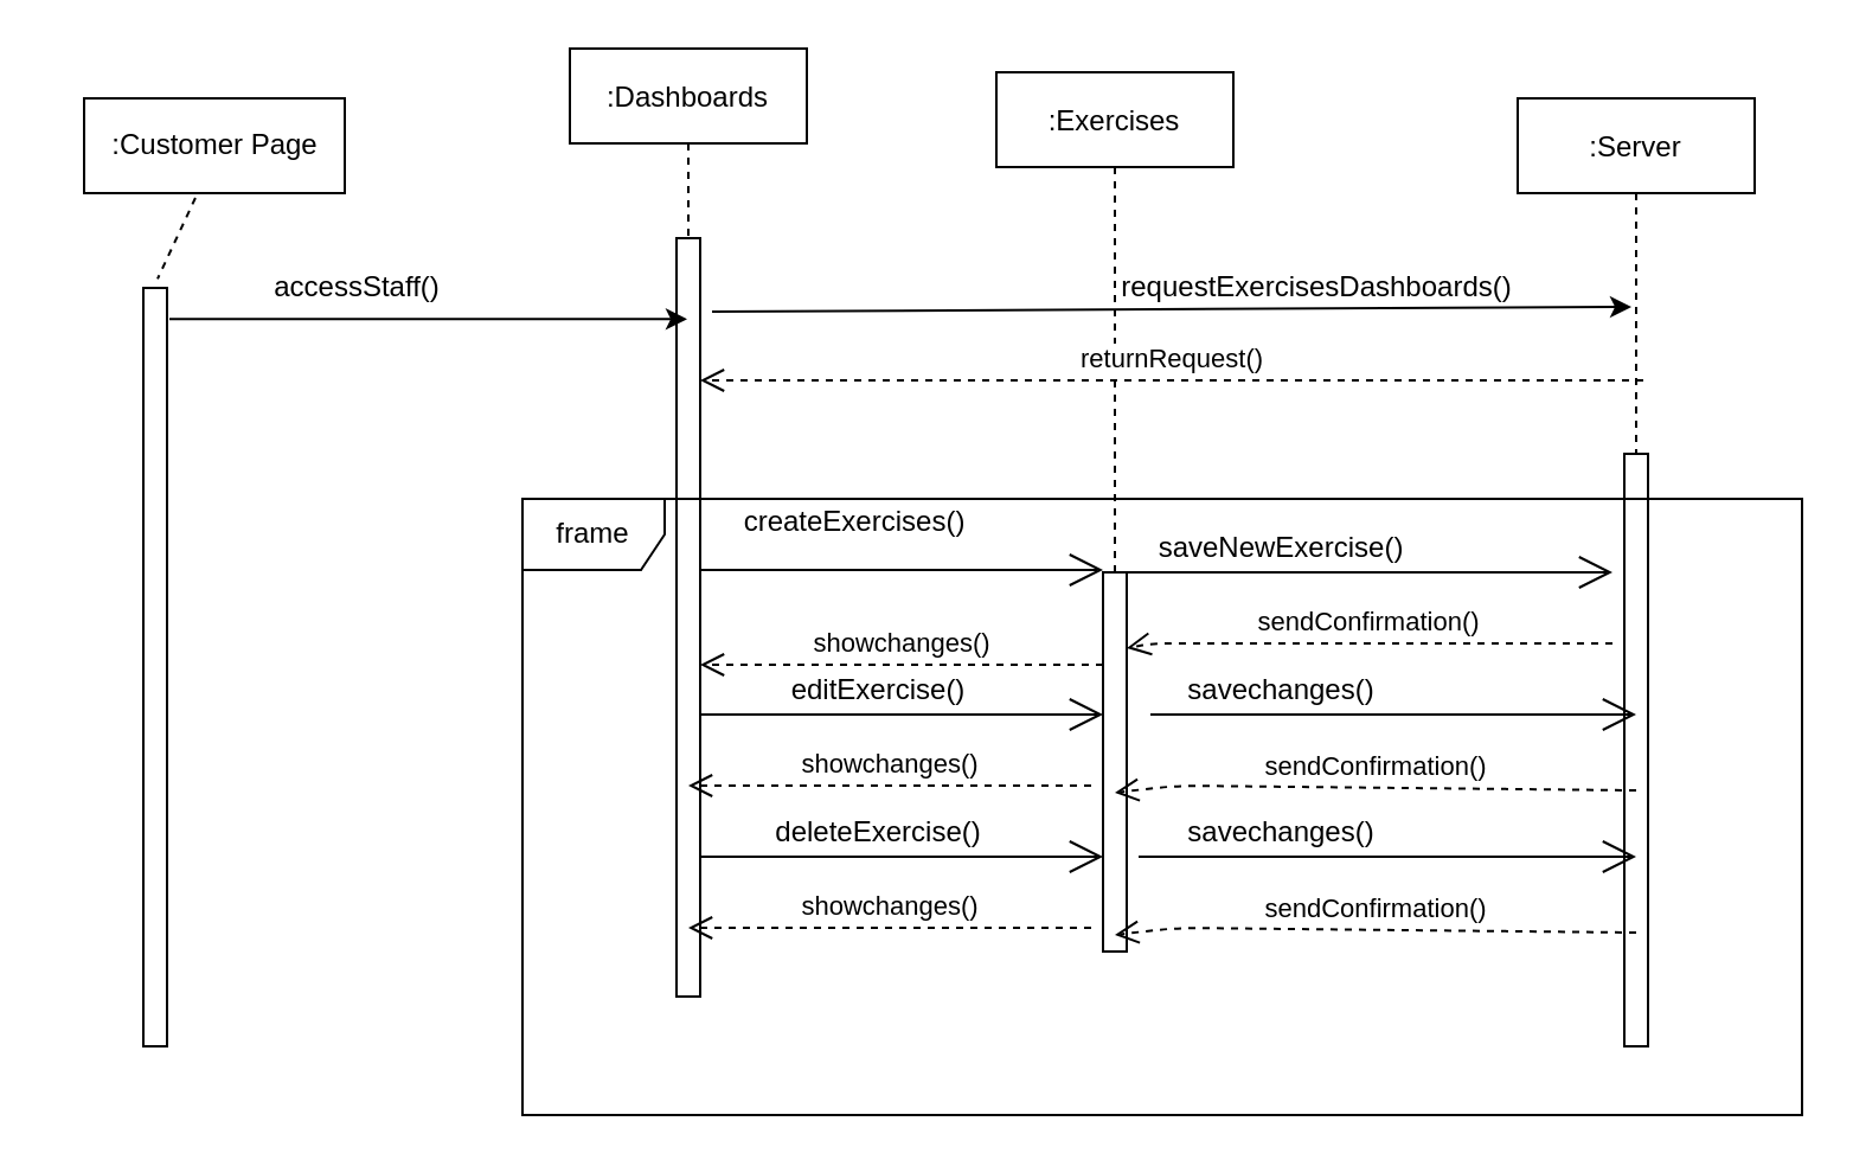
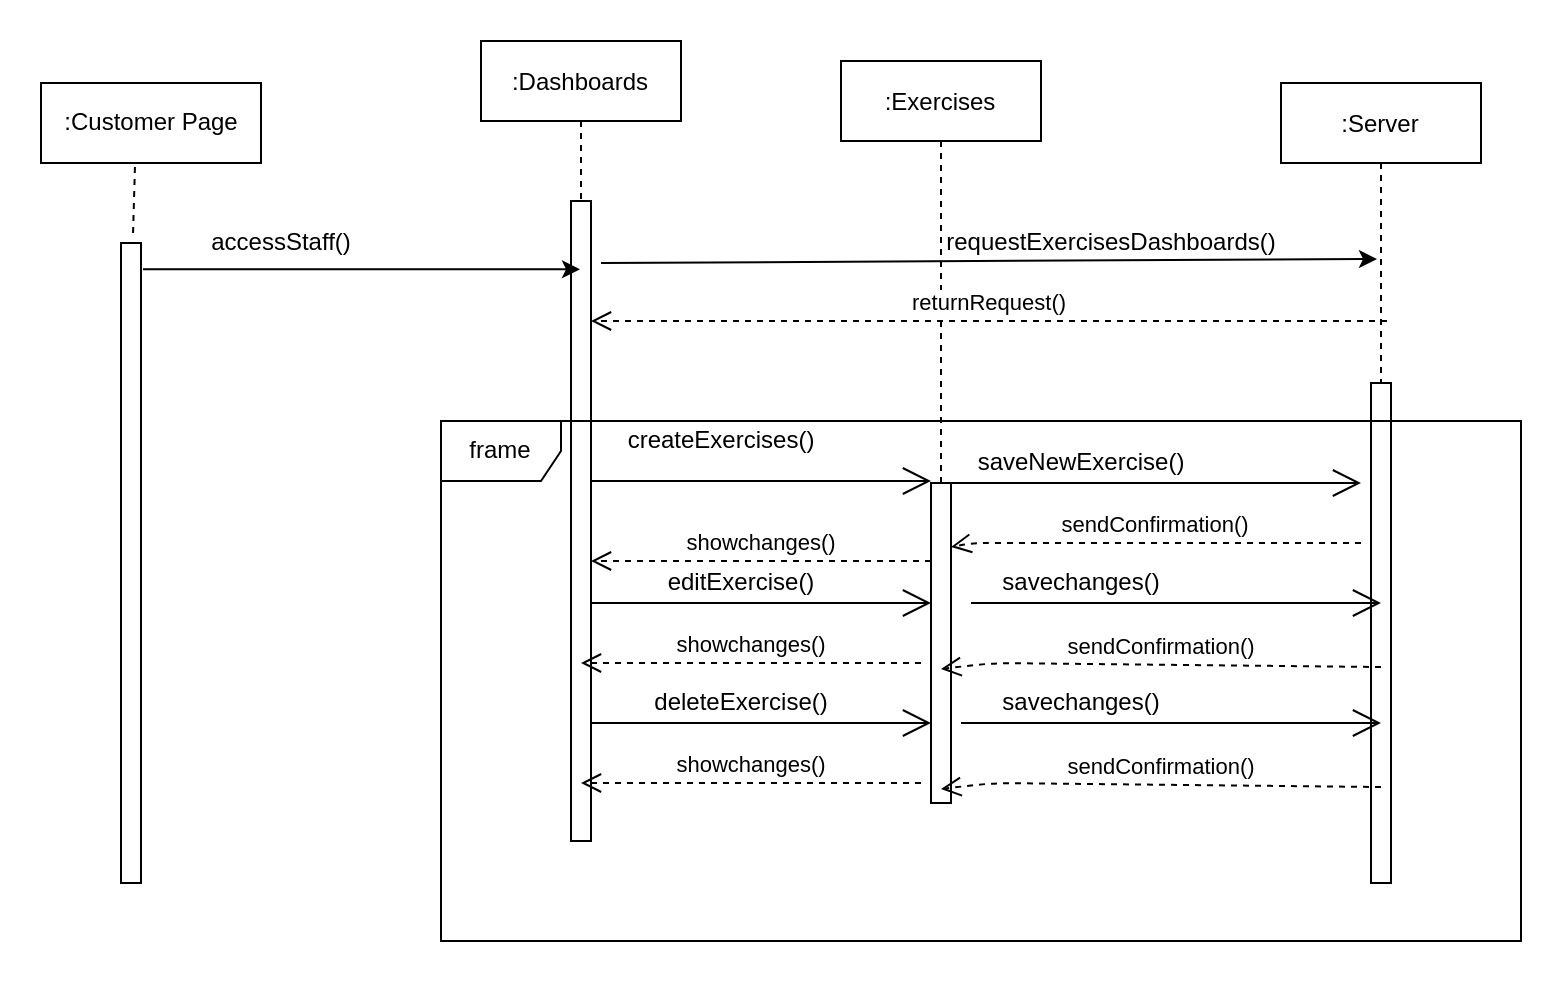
  <mxCell id="0" />
  <mxCell id="1" parent="0" />
  <mxCell id="2" value="" style="html=1;points=[];perimeter=orthogonalPerimeter;" vertex="1" parent="1"><mxGeometry x="60" y="121" width="10" height="320" as="geometry" /></mxCell>
  <mxCell id="3" value=":Dashboards" style="shape=umlLifeline;perimeter=lifelinePerimeter;container=1;collapsible=0;recursiveResize=0;rounded=0;shadow=0;strokeWidth=1;" vertex="1" parent="1"><mxGeometry x="240" y="20" width="100" height="400" as="geometry" /></mxCell>
  <mxCell id="4" value="" style="points=[];perimeter=orthogonalPerimeter;rounded=0;shadow=0;strokeWidth=1;" vertex="1" parent="3"><mxGeometry x="45" y="80" width="10" height="320" as="geometry" /></mxCell>
  <mxCell id="5" value=":Server" style="shape=umlLifeline;perimeter=lifelinePerimeter;container=1;collapsible=0;recursiveResize=0;rounded=0;shadow=0;strokeWidth=1;" vertex="1" parent="1"><mxGeometry x="640" y="41" width="100" height="400" as="geometry" /></mxCell>
  <mxCell id="6" value="" style="points=[];perimeter=orthogonalPerimeter;rounded=0;shadow=0;strokeWidth=1;" vertex="1" parent="5"><mxGeometry x="45" y="150" width="10" height="250" as="geometry" /></mxCell>
- <mxCell id="7" value=":Customer Page" style="html=1;" vertex="1" parent="1"><mxGeometry x="35" y="41" width="110" height="40" as="geometry" /></mxCell>
+ <mxCell id="7" value=":Customer Page" style="html=1;" vertex="1" parent="1"><mxGeometry x="20" y="41" width="110" height="40" as="geometry" /></mxCell>
  <mxCell id="8" value="" style="endArrow=none;dashed=1;html=1;exitX=0.427;exitY=1.05;exitDx=0;exitDy=0;exitPerimeter=0;entryX=0.6;entryY=-0.012;entryDx=0;entryDy=0;entryPerimeter=0;" edge="1" parent="1" source="7" target="2"><mxGeometry width="50" height="50" relative="1" as="geometry"><mxPoint x="380" y="221" as="sourcePoint" /><mxPoint x="430" y="171" as="targetPoint" /></mxGeometry></mxCell>
  <mxCell id="9" value=":Exercises" style="shape=umlLifeline;perimeter=lifelinePerimeter;container=1;collapsible=0;recursiveResize=0;rounded=0;shadow=0;strokeWidth=1;" vertex="1" parent="1"><mxGeometry x="420" y="30" width="100" height="360" as="geometry" /></mxCell>
  <mxCell id="10" value="" style="endArrow=classic;html=1;exitX=1.1;exitY=0.041;exitDx=0;exitDy=0;exitPerimeter=0;" edge="1" parent="1" source="2" target="3"><mxGeometry width="50" height="50" relative="1" as="geometry"><mxPoint x="280" y="271" as="sourcePoint" /><mxPoint x="330" y="221" as="targetPoint" /></mxGeometry></mxCell>
- <mxCell id="11" value="accessStaff()" style="text;html=1;align=center;verticalAlign=middle;resizable=0;points=[];autosize=1;strokeColor=none;" vertex="1" parent="1"><mxGeometry x="105" y="111" width="90" height="20" as="geometry" /></mxCell>
+ <mxCell id="11" value="accessStaff()" style="text;html=1;align=center;verticalAlign=middle;resizable=0;points=[];autosize=1;strokeColor=none;" vertex="1" parent="1"><mxGeometry x="95" y="111" width="90" height="20" as="geometry" /></mxCell>
  <mxCell id="12" value="" style="endArrow=classic;html=1;entryX=0.48;entryY=0.22;entryDx=0;entryDy=0;entryPerimeter=0;" edge="1" parent="1" target="5"><mxGeometry width="50" height="50" relative="1" as="geometry"><mxPoint x="300" y="131" as="sourcePoint" /><mxPoint x="640" y="141" as="targetPoint" /></mxGeometry></mxCell>
  <mxCell id="13" value="requestExercisesDashboards()" style="text;html=1;align=center;verticalAlign=middle;resizable=0;points=[];autosize=1;strokeColor=none;" vertex="1" parent="1"><mxGeometry x="465" y="111" width="180" height="20" as="geometry" /></mxCell>
  <mxCell id="14" value="" style="endArrow=open;endFill=1;endSize=12;html=1;" edge="1" parent="1"><mxGeometry width="160" relative="1" as="geometry"><mxPoint x="295" y="240" as="sourcePoint" /><mxPoint x="465" y="240" as="targetPoint" /></mxGeometry></mxCell>
  <mxCell id="15" value="" style="html=1;points=[];perimeter=orthogonalPerimeter;" vertex="1" parent="1"><mxGeometry x="465" y="241" width="10" height="160" as="geometry" /></mxCell>
  <mxCell id="16" value="createExercises()" style="text;html=1;align=center;verticalAlign=middle;resizable=0;points=[];autosize=1;strokeColor=none;" vertex="1" parent="1"><mxGeometry x="305" y="210" width="110" height="20" as="geometry" /></mxCell>
  <mxCell id="17" value="" style="endArrow=open;endFill=1;endSize=12;html=1;" edge="1" parent="1" source="15"><mxGeometry width="160" relative="1" as="geometry"><mxPoint x="510" y="241" as="sourcePoint" /><mxPoint x="680" y="241" as="targetPoint" /><Array as="points"><mxPoint x="610" y="241" /><mxPoint x="640" y="241" /></Array></mxGeometry></mxCell>
  <mxCell id="18" value="saveNewExercise()" style="text;html=1;align=center;verticalAlign=middle;resizable=0;points=[];autosize=1;strokeColor=none;" vertex="1" parent="1"><mxGeometry x="480" y="221" width="120" height="20" as="geometry" /></mxCell>
  <mxCell id="19" value="sendConfirmation()" style="html=1;verticalAlign=bottom;endArrow=open;dashed=1;endSize=8;" edge="1" parent="1"><mxGeometry relative="1" as="geometry"><mxPoint x="680" y="271" as="sourcePoint" /><mxPoint x="475" y="272.96" as="targetPoint" /><Array as="points"><mxPoint x="486" y="271" /></Array></mxGeometry></mxCell>
  <mxCell id="20" value="editExercise()" style="text;html=1;align=center;verticalAlign=middle;resizable=0;points=[];autosize=1;strokeColor=none;" vertex="1" parent="1"><mxGeometry x="325" y="281" width="90" height="20" as="geometry" /></mxCell>
  <mxCell id="21" value="" style="endArrow=open;endFill=1;endSize=12;html=1;" edge="1" parent="1"><mxGeometry width="160" relative="1" as="geometry"><mxPoint x="485" y="301" as="sourcePoint" /><mxPoint x="690" y="301" as="targetPoint" /><Array as="points"><mxPoint x="650" y="301" /></Array></mxGeometry></mxCell>
  <mxCell id="22" value="savechanges()" style="text;html=1;align=center;verticalAlign=middle;resizable=0;points=[];autosize=1;strokeColor=none;" vertex="1" parent="1"><mxGeometry x="495" y="281" width="90" height="20" as="geometry" /></mxCell>
  <mxCell id="23" value="sendConfirmation()" style="html=1;verticalAlign=bottom;endArrow=open;dashed=1;endSize=8;entryX=0.5;entryY=0.581;entryDx=0;entryDy=0;entryPerimeter=0;" edge="1" parent="1" target="15"><mxGeometry relative="1" as="geometry"><mxPoint x="690" y="333" as="sourcePoint" /><mxPoint x="480" y="334" as="targetPoint" /><Array as="points"><mxPoint x="496" y="331" /></Array></mxGeometry></mxCell>
  <mxCell id="24" value="" style="endArrow=open;endFill=1;endSize=12;html=1;" edge="1" parent="1"><mxGeometry width="160" relative="1" as="geometry"><mxPoint x="295" y="301" as="sourcePoint" /><mxPoint x="465" y="301" as="targetPoint" /></mxGeometry></mxCell>
  <mxCell id="25" value="showchanges()" style="html=1;verticalAlign=bottom;endArrow=open;dashed=1;endSize=8;" edge="1" parent="1"><mxGeometry relative="1" as="geometry"><mxPoint x="460" y="331" as="sourcePoint" /><mxPoint x="290" y="331" as="targetPoint" /><Array as="points"><mxPoint x="317" y="331" /></Array></mxGeometry></mxCell>
  <mxCell id="26" value="deleteExercise()" style="text;html=1;align=center;verticalAlign=middle;resizable=0;points=[];autosize=1;strokeColor=none;" vertex="1" parent="1"><mxGeometry x="320" y="341" width="100" height="20" as="geometry" /></mxCell>
  <mxCell id="27" value="" style="endArrow=open;endFill=1;endSize=12;html=1;" edge="1" parent="1"><mxGeometry width="160" relative="1" as="geometry"><mxPoint x="480" y="361" as="sourcePoint" /><mxPoint x="690" y="361" as="targetPoint" /><Array as="points"><mxPoint x="650" y="361" /></Array></mxGeometry></mxCell>
  <mxCell id="28" value="savechanges()" style="text;html=1;align=center;verticalAlign=middle;resizable=0;points=[];autosize=1;strokeColor=none;" vertex="1" parent="1"><mxGeometry x="495" y="341" width="90" height="20" as="geometry" /></mxCell>
  <mxCell id="29" value="sendConfirmation()" style="html=1;verticalAlign=bottom;endArrow=open;dashed=1;endSize=8;entryX=0.5;entryY=0.956;entryDx=0;entryDy=0;entryPerimeter=0;" edge="1" parent="1" target="15"><mxGeometry relative="1" as="geometry"><mxPoint x="690" y="393" as="sourcePoint" /><mxPoint x="480" y="394" as="targetPoint" /><Array as="points"><mxPoint x="496" y="391" /></Array></mxGeometry></mxCell>
  <mxCell id="30" value="" style="endArrow=open;endFill=1;endSize=12;html=1;" edge="1" parent="1"><mxGeometry width="160" relative="1" as="geometry"><mxPoint x="295" y="361" as="sourcePoint" /><mxPoint x="465" y="361" as="targetPoint" /></mxGeometry></mxCell>
  <mxCell id="31" value="showchanges()" style="html=1;verticalAlign=bottom;endArrow=open;dashed=1;endSize=8;" edge="1" parent="1"><mxGeometry relative="1" as="geometry"><mxPoint x="460" y="391" as="sourcePoint" /><mxPoint x="290" y="391" as="targetPoint" /><Array as="points"><mxPoint x="317" y="391" /></Array></mxGeometry></mxCell>
  <mxCell id="32" value="showchanges()" style="html=1;verticalAlign=bottom;endArrow=open;dashed=1;endSize=8;" edge="1" parent="1"><mxGeometry relative="1" as="geometry"><mxPoint x="465" y="280" as="sourcePoint" /><mxPoint x="295" y="280" as="targetPoint" /><Array as="points"><mxPoint x="322" y="280" /></Array></mxGeometry></mxCell>
  <mxCell id="33" value="frame" style="shape=umlFrame;whiteSpace=wrap;html=1;" vertex="1" parent="1"><mxGeometry x="220" y="210" width="540" height="260" as="geometry" /></mxCell>
  <mxCell id="34" value="returnRequest()" style="html=1;verticalAlign=bottom;endArrow=open;dashed=1;endSize=8;" edge="1" parent="1"><mxGeometry relative="1" as="geometry"><mxPoint x="693" y="160" as="sourcePoint" /><mxPoint x="295" y="160" as="targetPoint" /><Array as="points"><mxPoint x="322" y="160" /></Array></mxGeometry></mxCell>
